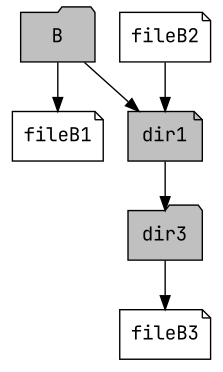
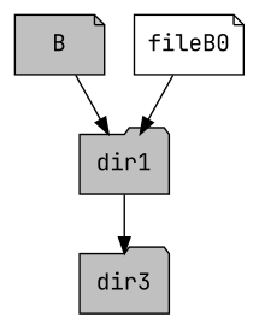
  digraph {
    fontname="JetBrains Mono"
    node [fontname="JetBrains Mono" shape=folder]
    edge [fontname="JetBrains Mono"]
-   n1 [fillcolor=gray label=B style=filled]
-   n2 [label=fileB1 shape=note]
-   n3 [fillcolor=gray label=dir1 shape=note style=filled]
+   n1 [fillcolor=gray label=B shape=note style=filled]
+   n3 [fillcolor=gray label=dir1 style=filled]
    n4 [fillcolor=gray label=dir3 style=filled]
-   n5 [label=fileB3 shape=note]
-   n6 [label=fileB2 shape=note]
-   n1 -> n2
+   n6 [label=fileB0 shape=note]
    n1 -> n3
    n3 -> n4
-   n4 -> n5
    n6 -> n3
  }
